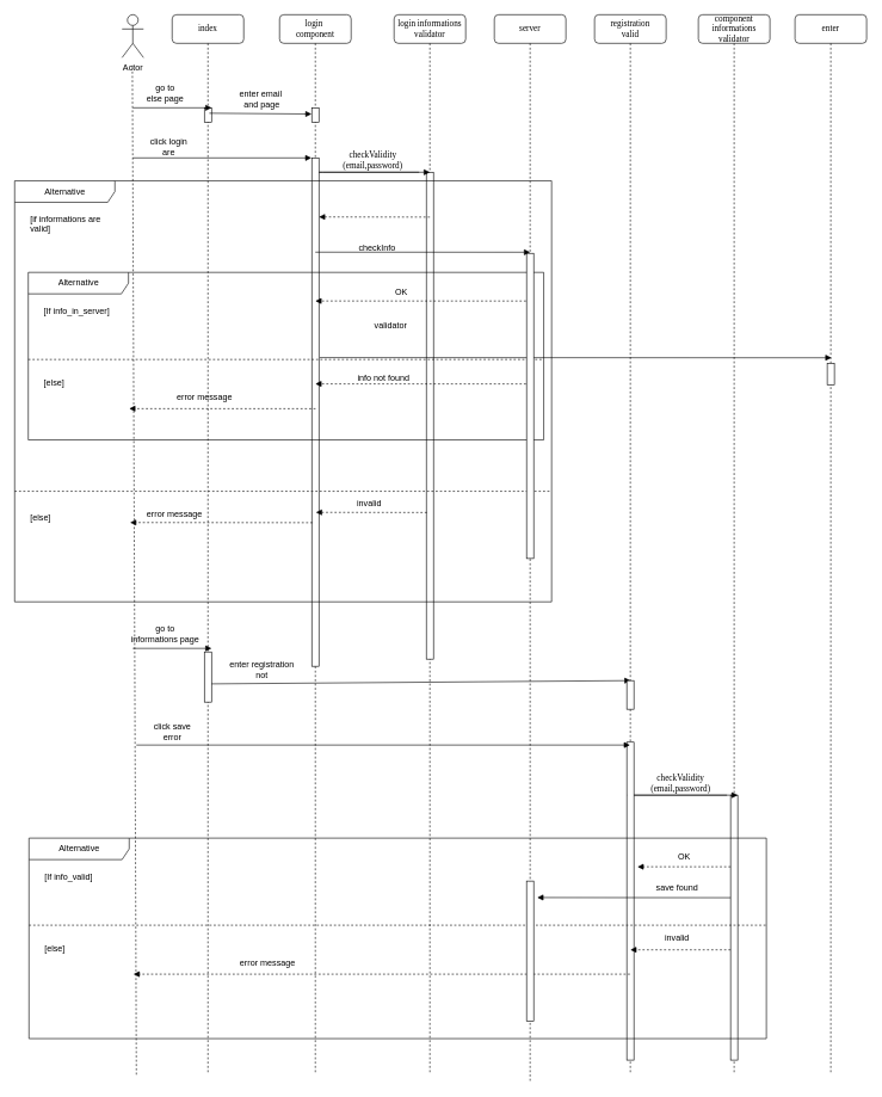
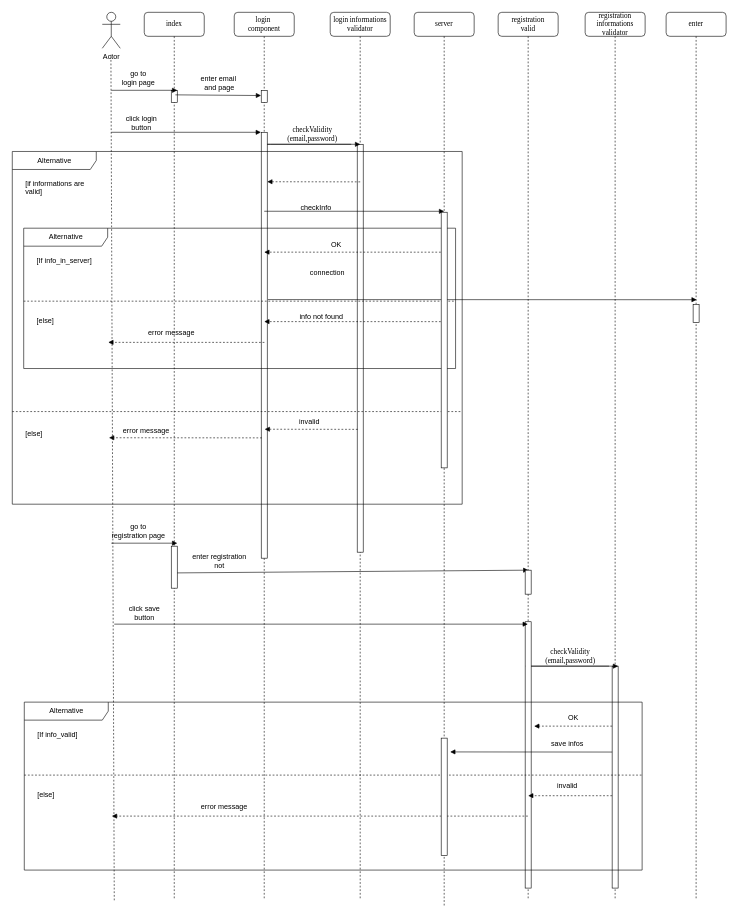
  <mxCell id="0" />
  <mxCell id="1" parent="0" />
  <mxCell id="2" value="login&amp;nbsp;&lt;br&gt;component" style="shape=umlLifeline;perimeter=lifelinePerimeter;whiteSpace=wrap;html=1;container=1;collapsible=0;recursiveResize=0;outlineConnect=0;rounded=1;shadow=0;comic=0;labelBackgroundColor=none;strokeWidth=1;fontFamily=Verdana;fontSize=12;align=center;" parent="1" vertex="1"><mxGeometry x="390" y="20" width="100" height="1480" as="geometry" /></mxCell>
  <mxCell id="3" value="" style="html=1;points=[];perimeter=orthogonalPerimeter;rounded=0;shadow=0;comic=0;labelBackgroundColor=none;strokeWidth=1;fontFamily=Verdana;fontSize=12;align=center;" parent="2" vertex="1"><mxGeometry x="45" y="130" width="10" height="20" as="geometry" /></mxCell>
  <mxCell id="4" value="" style="html=1;points=[];perimeter=orthogonalPerimeter;rounded=0;shadow=0;comic=0;labelBackgroundColor=none;strokeWidth=1;fontFamily=Verdana;fontSize=12;align=center;" vertex="1" parent="2"><mxGeometry x="45" y="200" width="10" height="710" as="geometry" /></mxCell>
  <mxCell id="5" value="" style="html=1;verticalAlign=bottom;labelBackgroundColor=none;endArrow=block;endFill=1;rounded=0;exitX=0.686;exitY=0.379;exitDx=0;exitDy=0;exitPerimeter=0;" edge="1" parent="2"><mxGeometry width="160" relative="1" as="geometry"><mxPoint x="-97.85" y="934.58" as="sourcePoint" /><mxPoint x="490.385" y="930" as="targetPoint" /></mxGeometry></mxCell>
  <mxCell id="6" value="enter registration&lt;br&gt;not" style="text;html=1;align=center;verticalAlign=middle;resizable=0;points=[];autosize=1;strokeColor=none;fillColor=none;" vertex="1" parent="2"><mxGeometry x="-79.71" y="900" width="110" height="30" as="geometry" /></mxCell>
  <mxCell id="7" value="login informations&lt;br&gt;validator" style="shape=umlLifeline;perimeter=lifelinePerimeter;whiteSpace=wrap;html=1;container=1;collapsible=0;recursiveResize=0;outlineConnect=0;rounded=1;shadow=0;comic=0;labelBackgroundColor=none;strokeWidth=1;fontFamily=Verdana;fontSize=12;align=center;" parent="1" vertex="1"><mxGeometry x="550" y="20" width="100" height="1480" as="geometry" /></mxCell>
  <mxCell id="8" value="" style="html=1;points=[];perimeter=orthogonalPerimeter;rounded=0;shadow=0;comic=0;labelBackgroundColor=none;strokeWidth=1;fontFamily=Verdana;fontSize=12;align=center;" parent="7" vertex="1"><mxGeometry x="45" y="220" width="10" height="680" as="geometry" /></mxCell>
- <mxCell id="9" value="component informations&lt;br&gt;validator" style="shape=umlLifeline;perimeter=lifelinePerimeter;whiteSpace=wrap;html=1;container=1;collapsible=0;recursiveResize=0;outlineConnect=0;rounded=1;shadow=0;comic=0;labelBackgroundColor=none;strokeWidth=1;fontFamily=Verdana;fontSize=12;align=center;" parent="1" vertex="1"><mxGeometry x="975" y="20" width="100" height="1480" as="geometry" /></mxCell>
+ <mxCell id="9" value="registration informations&lt;br&gt;validator" style="shape=umlLifeline;perimeter=lifelinePerimeter;whiteSpace=wrap;html=1;container=1;collapsible=0;recursiveResize=0;outlineConnect=0;rounded=1;shadow=0;comic=0;labelBackgroundColor=none;strokeWidth=1;fontFamily=Verdana;fontSize=12;align=center;" parent="1" vertex="1"><mxGeometry x="975" y="20" width="100" height="1480" as="geometry" /></mxCell>
  <mxCell id="10" value="" style="html=1;points=[];perimeter=orthogonalPerimeter;rounded=0;shadow=0;comic=0;labelBackgroundColor=none;strokeWidth=1;fontFamily=Verdana;fontSize=12;align=center;" parent="9" vertex="1"><mxGeometry x="45" y="1090" width="10" height="370" as="geometry" /></mxCell>
  <mxCell id="11" value="" style="html=1;verticalAlign=bottom;labelBackgroundColor=none;endArrow=block;endFill=1;rounded=0;entryX=0.96;entryY=0.405;entryDx=0;entryDy=0;entryPerimeter=0;exitX=0.571;exitY=0.335;exitDx=0;exitDy=0;exitPerimeter=0;" edge="1" parent="9"><mxGeometry width="160" relative="1" as="geometry"><mxPoint x="-528.88" y="478.913" as="sourcePoint" /><mxPoint x="186" y="479.133" as="targetPoint" /></mxGeometry></mxCell>
  <mxCell id="12" value="checkValidity&lt;br&gt;(email,password)" style="html=1;verticalAlign=bottom;endArrow=block;labelBackgroundColor=none;fontFamily=Verdana;fontSize=12;edgeStyle=elbowEdgeStyle;elbow=vertical;" edge="1" parent="9"><mxGeometry x="0.475" relative="1" as="geometry"><mxPoint x="40" y="1090" as="sourcePoint" /><Array as="points"><mxPoint x="-105" y="1090" /><mxPoint x="-115" y="1070" /><mxPoint x="-35" y="1020" /><mxPoint x="55" y="1010" /></Array><mxPoint x="55" y="1090" as="targetPoint" /><mxPoint as="offset" /></mxGeometry></mxCell>
  <mxCell id="13" value="registration&lt;br&gt;valid" style="shape=umlLifeline;perimeter=lifelinePerimeter;whiteSpace=wrap;html=1;container=1;collapsible=0;recursiveResize=0;outlineConnect=0;rounded=1;shadow=0;comic=0;labelBackgroundColor=none;strokeWidth=1;fontFamily=Verdana;fontSize=12;align=center;" parent="1" vertex="1"><mxGeometry x="830" y="20" width="100" height="1480" as="geometry" /></mxCell>
  <mxCell id="14" value="" style="html=1;points=[];perimeter=orthogonalPerimeter;rounded=0;shadow=0;comic=0;labelBackgroundColor=none;strokeWidth=1;fontFamily=Verdana;fontSize=12;align=center;" parent="13" vertex="1"><mxGeometry x="45" y="930" width="10" height="40" as="geometry" /></mxCell>
  <mxCell id="15" value="" style="html=1;points=[];perimeter=orthogonalPerimeter;rounded=0;shadow=0;comic=0;labelBackgroundColor=none;strokeWidth=1;fontFamily=Verdana;fontSize=12;align=center;" vertex="1" parent="13"><mxGeometry x="45" y="1016" width="10" height="444" as="geometry" /></mxCell>
  <mxCell id="16" value="server" style="shape=umlLifeline;perimeter=lifelinePerimeter;whiteSpace=wrap;html=1;container=1;collapsible=0;recursiveResize=0;outlineConnect=0;rounded=1;shadow=0;comic=0;labelBackgroundColor=none;strokeWidth=1;fontFamily=Verdana;fontSize=12;align=center;" parent="1" vertex="1"><mxGeometry x="690" y="20" width="100" height="1490" as="geometry" /></mxCell>
  <mxCell id="17" value="enter" style="shape=umlLifeline;perimeter=lifelinePerimeter;whiteSpace=wrap;html=1;container=1;collapsible=0;recursiveResize=0;outlineConnect=0;rounded=1;shadow=0;comic=0;labelBackgroundColor=none;strokeWidth=1;fontFamily=Verdana;fontSize=12;align=center;" parent="1" vertex="1"><mxGeometry x="1110" y="20" width="100" height="1480" as="geometry" /></mxCell>
  <mxCell id="18" value="" style="html=1;points=[];perimeter=orthogonalPerimeter;rounded=0;shadow=0;comic=0;labelBackgroundColor=none;strokeColor=#000000;strokeWidth=1;fillColor=#FFFFFF;fontFamily=Verdana;fontSize=12;fontColor=#000000;align=center;" parent="17" vertex="1"><mxGeometry x="45" y="486.89" width="10" height="30" as="geometry" /></mxCell>
  <mxCell id="19" value="index" style="shape=umlLifeline;perimeter=lifelinePerimeter;whiteSpace=wrap;html=1;container=1;collapsible=0;recursiveResize=0;outlineConnect=0;rounded=1;shadow=0;comic=0;labelBackgroundColor=none;strokeWidth=1;fontFamily=Verdana;fontSize=12;align=center;" parent="1" vertex="1"><mxGeometry x="240" y="20" width="100" height="1480" as="geometry" /></mxCell>
  <mxCell id="20" value="" style="html=1;points=[];perimeter=orthogonalPerimeter;rounded=0;shadow=0;comic=0;labelBackgroundColor=none;strokeWidth=1;fontFamily=Verdana;fontSize=12;align=center;" parent="19" vertex="1"><mxGeometry x="45" y="130" width="10" height="20" as="geometry" /></mxCell>
  <mxCell id="21" value="" style="html=1;verticalAlign=bottom;labelBackgroundColor=none;endArrow=block;endFill=1;rounded=0;" edge="1" parent="19"><mxGeometry width="160" relative="1" as="geometry"><mxPoint x="-55" y="885" as="sourcePoint" /><mxPoint x="55" y="885" as="targetPoint" /></mxGeometry></mxCell>
- <mxCell id="22" value="go to &lt;br&gt;informations page" style="text;html=1;align=center;verticalAlign=middle;resizable=0;points=[];autosize=1;strokeColor=none;fillColor=none;" vertex="1" parent="19"><mxGeometry x="-60" y="850" width="100" height="30" as="geometry" /></mxCell>
+ <mxCell id="22" value="go to &lt;br&gt;registration page" style="text;html=1;align=center;verticalAlign=middle;resizable=0;points=[];autosize=1;strokeColor=none;fillColor=none;" vertex="1" parent="19"><mxGeometry x="-60" y="850" width="100" height="30" as="geometry" /></mxCell>
  <mxCell id="23" value="" style="html=1;points=[];perimeter=orthogonalPerimeter;rounded=0;shadow=0;comic=0;labelBackgroundColor=none;strokeColor=#000000;strokeWidth=1;fillColor=#FFFFFF;fontFamily=Verdana;fontSize=12;fontColor=#000000;align=center;" vertex="1" parent="19"><mxGeometry x="45" y="890" width="10" height="70" as="geometry" /></mxCell>
  <mxCell id="24" value="Actor" style="shape=umlActor;verticalLabelPosition=bottom;verticalAlign=top;html=1;outlineConnect=0;" vertex="1" parent="1"><mxGeometry x="170" y="20" width="30" height="60" as="geometry" /></mxCell>
  <mxCell id="25" value="" style="endArrow=none;dashed=1;html=1;rounded=0;" edge="1" parent="1"><mxGeometry width="50" height="50" relative="1" as="geometry"><mxPoint x="190" y="1500.385" as="sourcePoint" /><mxPoint x="184.41" y="90" as="targetPoint" /></mxGeometry></mxCell>
  <mxCell id="26" value="" style="html=1;verticalAlign=bottom;labelBackgroundColor=none;endArrow=block;endFill=1;rounded=0;" edge="1" parent="1"><mxGeometry width="160" relative="1" as="geometry"><mxPoint x="185" y="150" as="sourcePoint" /><mxPoint x="295" y="150" as="targetPoint" /></mxGeometry></mxCell>
  <mxCell id="27" value="" style="html=1;verticalAlign=bottom;labelBackgroundColor=none;endArrow=block;endFill=1;rounded=0;exitX=0.686;exitY=0.379;exitDx=0;exitDy=0;exitPerimeter=0;entryX=-0.029;entryY=0.436;entryDx=0;entryDy=0;entryPerimeter=0;" edge="1" parent="1" source="20" target="3"><mxGeometry width="160" relative="1" as="geometry"><mxPoint x="310.23" y="168.92" as="sourcePoint" /><mxPoint x="435" y="169" as="targetPoint" /></mxGeometry></mxCell>
  <mxCell id="28" value="enter email&amp;nbsp;&lt;br&gt;and page" style="text;html=1;align=center;verticalAlign=middle;resizable=0;points=[];autosize=1;strokeColor=none;fillColor=none;" vertex="1" parent="1"><mxGeometry x="320" y="123" width="90" height="30" as="geometry" /></mxCell>
  <mxCell id="29" value="checkValidity&lt;br&gt;(email,password)" style="html=1;verticalAlign=bottom;endArrow=block;labelBackgroundColor=none;fontFamily=Verdana;fontSize=12;edgeStyle=elbowEdgeStyle;elbow=vertical;" edge="1" parent="1"><mxGeometry x="0.475" relative="1" as="geometry"><mxPoint x="585" y="240" as="sourcePoint" /><Array as="points"><mxPoint x="440" y="240" /><mxPoint x="430" y="220" /><mxPoint x="510" y="170" /><mxPoint x="600" y="160" /></Array><mxPoint x="600" y="240" as="targetPoint" /><mxPoint as="offset" /></mxGeometry></mxCell>
- <mxCell id="30" value="go to &lt;br&gt;else page" style="text;html=1;align=center;verticalAlign=middle;resizable=0;points=[];autosize=1;strokeColor=none;fillColor=none;" vertex="1" parent="1"><mxGeometry x="195" y="115" width="70" height="30" as="geometry" /></mxCell>
+ <mxCell id="30" value="go to &lt;br&gt;login page" style="text;html=1;align=center;verticalAlign=middle;resizable=0;points=[];autosize=1;strokeColor=none;fillColor=none;" vertex="1" parent="1"><mxGeometry x="195" y="115" width="70" height="30" as="geometry" /></mxCell>
  <mxCell id="31" value="" style="html=1;verticalAlign=bottom;labelBackgroundColor=none;endArrow=block;endFill=1;rounded=0;" edge="1" parent="1"><mxGeometry width="160" relative="1" as="geometry"><mxPoint x="185" y="220" as="sourcePoint" /><mxPoint x="434.5" y="220" as="targetPoint" /></mxGeometry></mxCell>
- <mxCell id="32" value="click login &lt;br&gt;are" style="text;html=1;align=center;verticalAlign=middle;resizable=0;points=[];autosize=1;strokeColor=none;fillColor=none;" vertex="1" parent="1"><mxGeometry x="200" y="190" width="70" height="30" as="geometry" /></mxCell>
+ <mxCell id="32" value="click login &lt;br&gt;button" style="text;html=1;align=center;verticalAlign=middle;resizable=0;points=[];autosize=1;strokeColor=none;fillColor=none;" vertex="1" parent="1"><mxGeometry x="200" y="190" width="70" height="30" as="geometry" /></mxCell>
  <mxCell id="33" value="Alternative" style="shape=umlFrame;tabWidth=110;tabHeight=30;tabPosition=left;html=1;boundedLbl=1;labelInHeader=1;width=140;height=30;" vertex="1" parent="1"><mxGeometry x="20" y="252" width="750" height="588" as="geometry" /></mxCell>
  <mxCell id="34" value="[if informations are &#10;valid]" style="text" vertex="1" parent="33"><mxGeometry width="100" height="20" relative="1" as="geometry"><mxPoint x="20" y="40" as="offset" /></mxGeometry></mxCell>
  <mxCell id="35" value="[else]" style="line;strokeWidth=1;dashed=1;labelPosition=center;verticalLabelPosition=bottom;align=left;verticalAlign=top;spacingLeft=20;spacingTop=15;" vertex="1" parent="33"><mxGeometry y="425.23" width="750" height="16.74" as="geometry" /></mxCell>
  <mxCell id="36" value="" style="html=1;verticalAlign=bottom;labelBackgroundColor=none;endArrow=block;endFill=1;dashed=1;rounded=0;" edge="1" parent="33"><mxGeometry width="160" relative="1" as="geometry"><mxPoint x="580" y="50.651" as="sourcePoint" /><mxPoint x="425" y="50.452" as="targetPoint" /></mxGeometry></mxCell>
  <mxCell id="37" value="" style="html=1;verticalAlign=bottom;labelBackgroundColor=none;endArrow=block;endFill=1;rounded=0;entryX=0.96;entryY=0.405;entryDx=0;entryDy=0;entryPerimeter=0;" edge="1" parent="33"><mxGeometry width="160" relative="1" as="geometry"><mxPoint x="420" y="99.642" as="sourcePoint" /><mxPoint x="720" y="99.742" as="targetPoint" /></mxGeometry></mxCell>
  <mxCell id="38" value="" style="html=1;verticalAlign=bottom;labelBackgroundColor=none;endArrow=block;endFill=1;dashed=1;rounded=0;" edge="1" parent="33"><mxGeometry width="160" relative="1" as="geometry"><mxPoint x="575.79" y="463.243" as="sourcePoint" /><mxPoint x="420.79" y="463.044" as="targetPoint" /></mxGeometry></mxCell>
  <mxCell id="39" value="" style="html=1;verticalAlign=bottom;labelBackgroundColor=none;endArrow=block;endFill=1;dashed=1;rounded=0;entryX=0.227;entryY=0.881;entryDx=0;entryDy=0;entryPerimeter=0;" edge="1" parent="33"><mxGeometry width="160" relative="1" as="geometry"><mxPoint x="416" y="477.428" as="sourcePoint" /><mxPoint x="161.25" y="477.249" as="targetPoint" /></mxGeometry></mxCell>
  <mxCell id="40" value="error message" style="text;html=1;align=center;verticalAlign=middle;resizable=0;points=[];autosize=1;strokeColor=none;fillColor=none;" vertex="1" parent="33"><mxGeometry x="177.996" y="454.689" width="90" height="20" as="geometry" /></mxCell>
  <mxCell id="41" value="checkInfo" style="text;html=1;align=center;verticalAlign=middle;resizable=0;points=[];autosize=1;strokeColor=none;fillColor=none;" vertex="1" parent="33"><mxGeometry x="471.29" y="83.953" width="70" height="20" as="geometry" /></mxCell>
  <mxCell id="42" value="Alternative" style="shape=umlFrame;tabWidth=110;tabHeight=30;tabPosition=left;html=1;boundedLbl=1;labelInHeader=1;width=140;height=30;" vertex="1" parent="33"><mxGeometry x="19" y="127.877" width="720" height="233.944" as="geometry" /></mxCell>
  <mxCell id="43" value="[If info_in_server]" style="text" vertex="1" parent="42"><mxGeometry width="100" height="20" relative="1" as="geometry"><mxPoint x="20" y="40" as="offset" /></mxGeometry></mxCell>
  <mxCell id="44" value="[else]" style="line;strokeWidth=1;dashed=1;labelPosition=center;verticalLabelPosition=bottom;align=left;verticalAlign=top;spacingLeft=20;spacingTop=15;" vertex="1" parent="42"><mxGeometry y="116.972" width="720.0" height="9.358" as="geometry" /></mxCell>
  <mxCell id="45" value="" style="html=1;verticalAlign=bottom;labelBackgroundColor=none;endArrow=block;endFill=1;dashed=1;rounded=0;exitX=0.974;exitY=0.171;exitDx=0;exitDy=0;exitPerimeter=0;" edge="1" parent="42" source="42"><mxGeometry width="160" relative="1" as="geometry"><mxPoint x="556" y="40.143" as="sourcePoint" /><mxPoint x="401" y="39.944" as="targetPoint" /></mxGeometry></mxCell>
  <mxCell id="46" value="OK" style="text;html=1;align=center;verticalAlign=middle;resizable=0;points=[];autosize=1;strokeColor=none;fillColor=none;" vertex="1" parent="42"><mxGeometry x="505.996" y="16.855" width="30" height="20" as="geometry" /></mxCell>
- <mxCell id="47" value="validator" style="text;html=1;align=center;verticalAlign=middle;resizable=0;points=[];autosize=1;strokeColor=none;fillColor=none;" vertex="1" parent="42"><mxGeometry x="470.996" y="64.859" width="70" height="20" as="geometry" /></mxCell>
+ <mxCell id="47" value="connection" style="text;html=1;align=center;verticalAlign=middle;resizable=0;points=[];autosize=1;strokeColor=none;fillColor=none;" vertex="1" parent="42"><mxGeometry x="470.996" y="64.859" width="70" height="20" as="geometry" /></mxCell>
  <mxCell id="48" value="" style="html=1;verticalAlign=bottom;labelBackgroundColor=none;endArrow=block;endFill=1;dashed=1;rounded=0;exitX=0.974;exitY=0.171;exitDx=0;exitDy=0;exitPerimeter=0;" edge="1" parent="42"><mxGeometry width="160" relative="1" as="geometry"><mxPoint x="701.28" y="155.806" as="sourcePoint" /><mxPoint x="401" y="155.745" as="targetPoint" /></mxGeometry></mxCell>
  <mxCell id="49" value="info not found" style="text;html=1;align=center;verticalAlign=middle;resizable=0;points=[];autosize=1;strokeColor=none;fillColor=none;" vertex="1" parent="42"><mxGeometry x="450.996" y="136.721" width="90" height="20" as="geometry" /></mxCell>
  <mxCell id="50" value="" style="html=1;verticalAlign=bottom;labelBackgroundColor=none;endArrow=block;endFill=1;dashed=1;rounded=0;exitX=0.974;exitY=0.171;exitDx=0;exitDy=0;exitPerimeter=0;" edge="1" parent="42"><mxGeometry width="160" relative="1" as="geometry"><mxPoint x="401.28" y="190.394" as="sourcePoint" /><mxPoint x="141" y="190.335" as="targetPoint" /></mxGeometry></mxCell>
  <mxCell id="51" value="error message" style="text;html=1;align=center;verticalAlign=middle;resizable=0;points=[];autosize=1;strokeColor=none;fillColor=none;" vertex="1" parent="42"><mxGeometry x="200.996" y="164.395" width="90" height="20" as="geometry" /></mxCell>
  <mxCell id="52" value="" style="html=1;points=[];perimeter=orthogonalPerimeter;rounded=0;shadow=0;comic=0;labelBackgroundColor=none;strokeWidth=1;fontFamily=Verdana;fontSize=12;align=center;" vertex="1" parent="33"><mxGeometry x="715" y="101.248" width="10" height="426.222" as="geometry" /></mxCell>
  <mxCell id="53" value="invalid" style="text;html=1;align=center;verticalAlign=middle;resizable=0;points=[];autosize=1;strokeColor=none;fillColor=none;" vertex="1" parent="1"><mxGeometry x="490.286" y="691.689" width="50" height="20" as="geometry" /></mxCell>
  <mxCell id="54" value="" style="html=1;verticalAlign=bottom;labelBackgroundColor=none;endArrow=block;endFill=1;rounded=0;" edge="1" parent="1" target="13"><mxGeometry width="160" relative="1" as="geometry"><mxPoint x="190" y="1040" as="sourcePoint" /><mxPoint x="439.5" y="1040" as="targetPoint" /></mxGeometry></mxCell>
- <mxCell id="55" value="click save&lt;br&gt;error" style="text;html=1;align=center;verticalAlign=middle;resizable=0;points=[];autosize=1;strokeColor=none;fillColor=none;" vertex="1" parent="1"><mxGeometry x="205" y="1006" width="70" height="30" as="geometry" /></mxCell>
+ <mxCell id="55" value="click save&lt;br&gt;button" style="text;html=1;align=center;verticalAlign=middle;resizable=0;points=[];autosize=1;strokeColor=none;fillColor=none;" vertex="1" parent="1"><mxGeometry x="205" y="1006" width="70" height="30" as="geometry" /></mxCell>
  <mxCell id="56" value="Alternative" style="shape=umlFrame;tabWidth=110;tabHeight=30;tabPosition=left;html=1;boundedLbl=1;labelInHeader=1;width=140;height=30;" vertex="1" parent="1"><mxGeometry x="40" y="1170" width="1030" height="280" as="geometry" /></mxCell>
  <mxCell id="57" value="[If info_valid]" style="text" vertex="1" parent="56"><mxGeometry width="100" height="20" relative="1" as="geometry"><mxPoint x="20" y="40" as="offset" /></mxGeometry></mxCell>
  <mxCell id="58" value="[else]" style="line;strokeWidth=1;dashed=1;labelPosition=center;verticalLabelPosition=bottom;align=left;verticalAlign=top;spacingLeft=20;spacingTop=15;" vertex="1" parent="56"><mxGeometry y="116.97" width="1030.0" height="9.358" as="geometry" /></mxCell>
  <mxCell id="59" value="" style="html=1;verticalAlign=bottom;labelBackgroundColor=none;endArrow=block;endFill=1;dashed=1;rounded=0;" edge="1" parent="56"><mxGeometry width="160" relative="1" as="geometry"><mxPoint x="980" y="40" as="sourcePoint" /><mxPoint x="850" y="40" as="targetPoint" /></mxGeometry></mxCell>
  <mxCell id="60" value="OK" style="text;html=1;align=center;verticalAlign=middle;resizable=0;points=[];autosize=1;strokeColor=none;fillColor=none;" vertex="1" parent="56"><mxGeometry x="900.005" y="16.855" width="30" height="20" as="geometry" /></mxCell>
- <mxCell id="61" value="save found" style="text;html=1;align=center;verticalAlign=middle;resizable=0;points=[];autosize=1;strokeColor=none;fillColor=none;" vertex="1" parent="56"><mxGeometry x="870.006" y="59.998" width="70" height="20" as="geometry" /></mxCell>
+ <mxCell id="61" value="save infos" style="text;html=1;align=center;verticalAlign=middle;resizable=0;points=[];autosize=1;strokeColor=none;fillColor=none;" vertex="1" parent="56"><mxGeometry x="870.006" y="59.998" width="70" height="20" as="geometry" /></mxCell>
  <mxCell id="62" value="" style="html=1;verticalAlign=bottom;labelBackgroundColor=none;endArrow=block;endFill=1;dashed=1;rounded=0;" edge="1" parent="56"><mxGeometry width="160" relative="1" as="geometry"><mxPoint x="980" y="156" as="sourcePoint" /><mxPoint x="840" y="156" as="targetPoint" /></mxGeometry></mxCell>
  <mxCell id="63" value="" style="html=1;verticalAlign=bottom;labelBackgroundColor=none;endArrow=block;endFill=1;dashed=1;rounded=0;" edge="1" parent="56" source="13"><mxGeometry width="160" relative="1" as="geometry"><mxPoint x="796.48" y="190.427" as="sourcePoint" /><mxPoint x="146" y="190" as="targetPoint" /></mxGeometry></mxCell>
  <mxCell id="64" value="error message" style="text;html=1;align=center;verticalAlign=middle;resizable=0;points=[];autosize=1;strokeColor=none;fillColor=none;" vertex="1" parent="56"><mxGeometry x="287.536" y="164.392" width="90" height="20" as="geometry" /></mxCell>
  <mxCell id="65" value="invalid" style="text;html=1;align=center;verticalAlign=middle;resizable=0;points=[];autosize=1;strokeColor=none;fillColor=none;" vertex="1" parent="56"><mxGeometry x="880.004" y="129.998" width="50" height="20" as="geometry" /></mxCell>
  <mxCell id="66" value="" style="html=1;verticalAlign=bottom;labelBackgroundColor=none;endArrow=block;endFill=1;rounded=0;" edge="1" parent="56"><mxGeometry width="160" relative="1" as="geometry"><mxPoint x="980" y="83.23" as="sourcePoint" /><mxPoint x="710" y="83" as="targetPoint" /></mxGeometry></mxCell>
  <mxCell id="67" value="" style="html=1;points=[];perimeter=orthogonalPerimeter;rounded=0;shadow=0;comic=0;labelBackgroundColor=none;strokeWidth=1;fontFamily=Verdana;fontSize=12;align=center;" vertex="1" parent="56"><mxGeometry x="695" y="60" width="10" height="196" as="geometry" /></mxCell>
